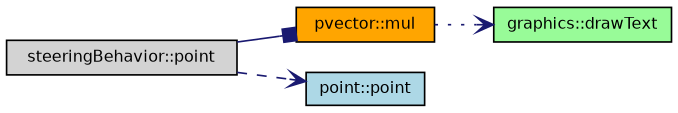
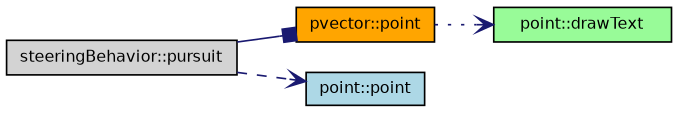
  digraph {
    rankdir=LR
    node [color=black fontname=Helvetica fontsize=10 shape=record style=filled]
    edge [arrowhead=vee color=midnightblue fontname=Helvetica fontsize=10 labelfontname=Helvetica labelfontsize=10]
-   n1 [fillcolor=lightgrey fontcolor=black height=0.2 label="steeringBehavior::point" width=0.4]
-   n2 [fillcolor=orange height=0.2 label="pvector::mul" width=0.4]
+   n1 [fillcolor=lightgrey fontcolor=black height=0.2 label="steeringBehavior::pursuit" width=0.4]
+   n2 [fillcolor=orange height=0.2 label="pvector::point" width=0.4]
    n3 [fillcolor=lightblue height=0.2 label="point::point" width=0.4]
-   n4 [fillcolor=palegreen height=0.2 label="graphics::drawText" width=0.4]
+   n4 [fillcolor=palegreen height=0.2 label="point::drawText" width=0.4]
    n1 -> n2 [arrowhead=box style=solid]
    n1 -> n3 [style=dashed]
    n2 -> n4 [style=dotted]
  }
